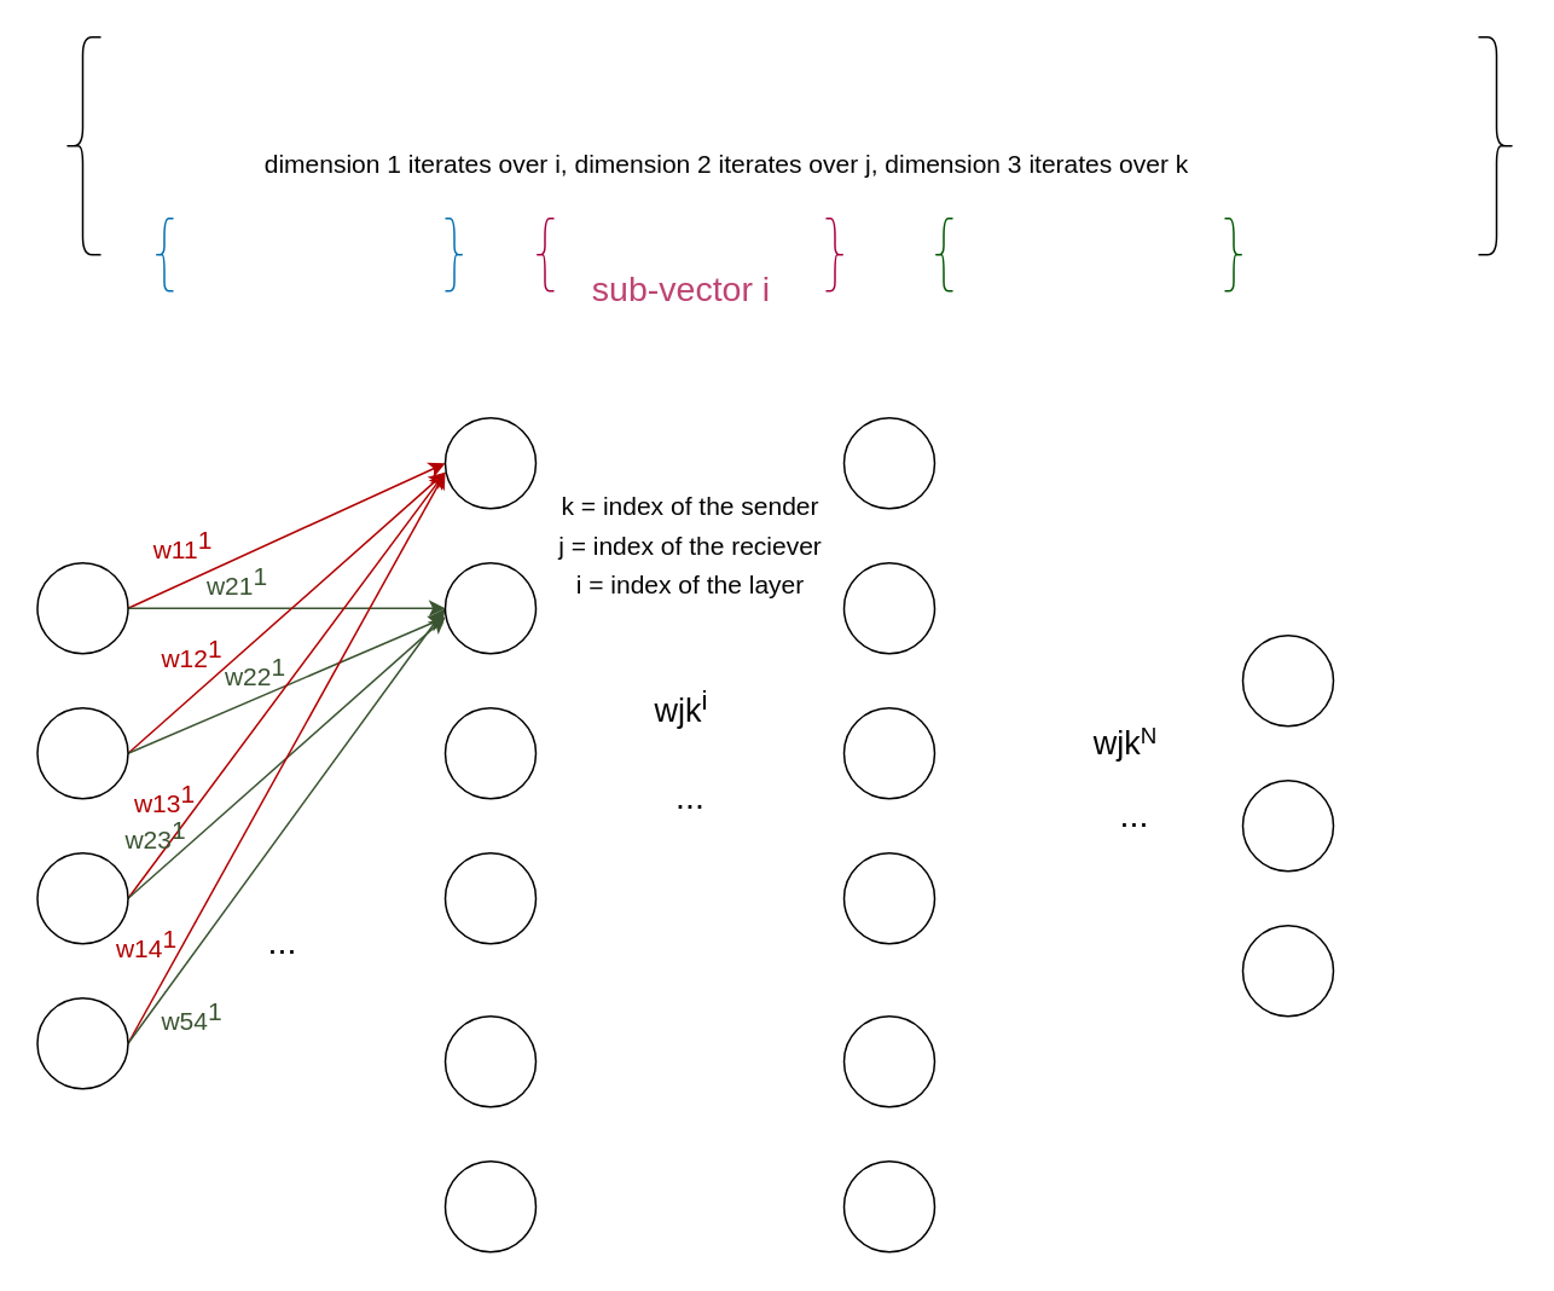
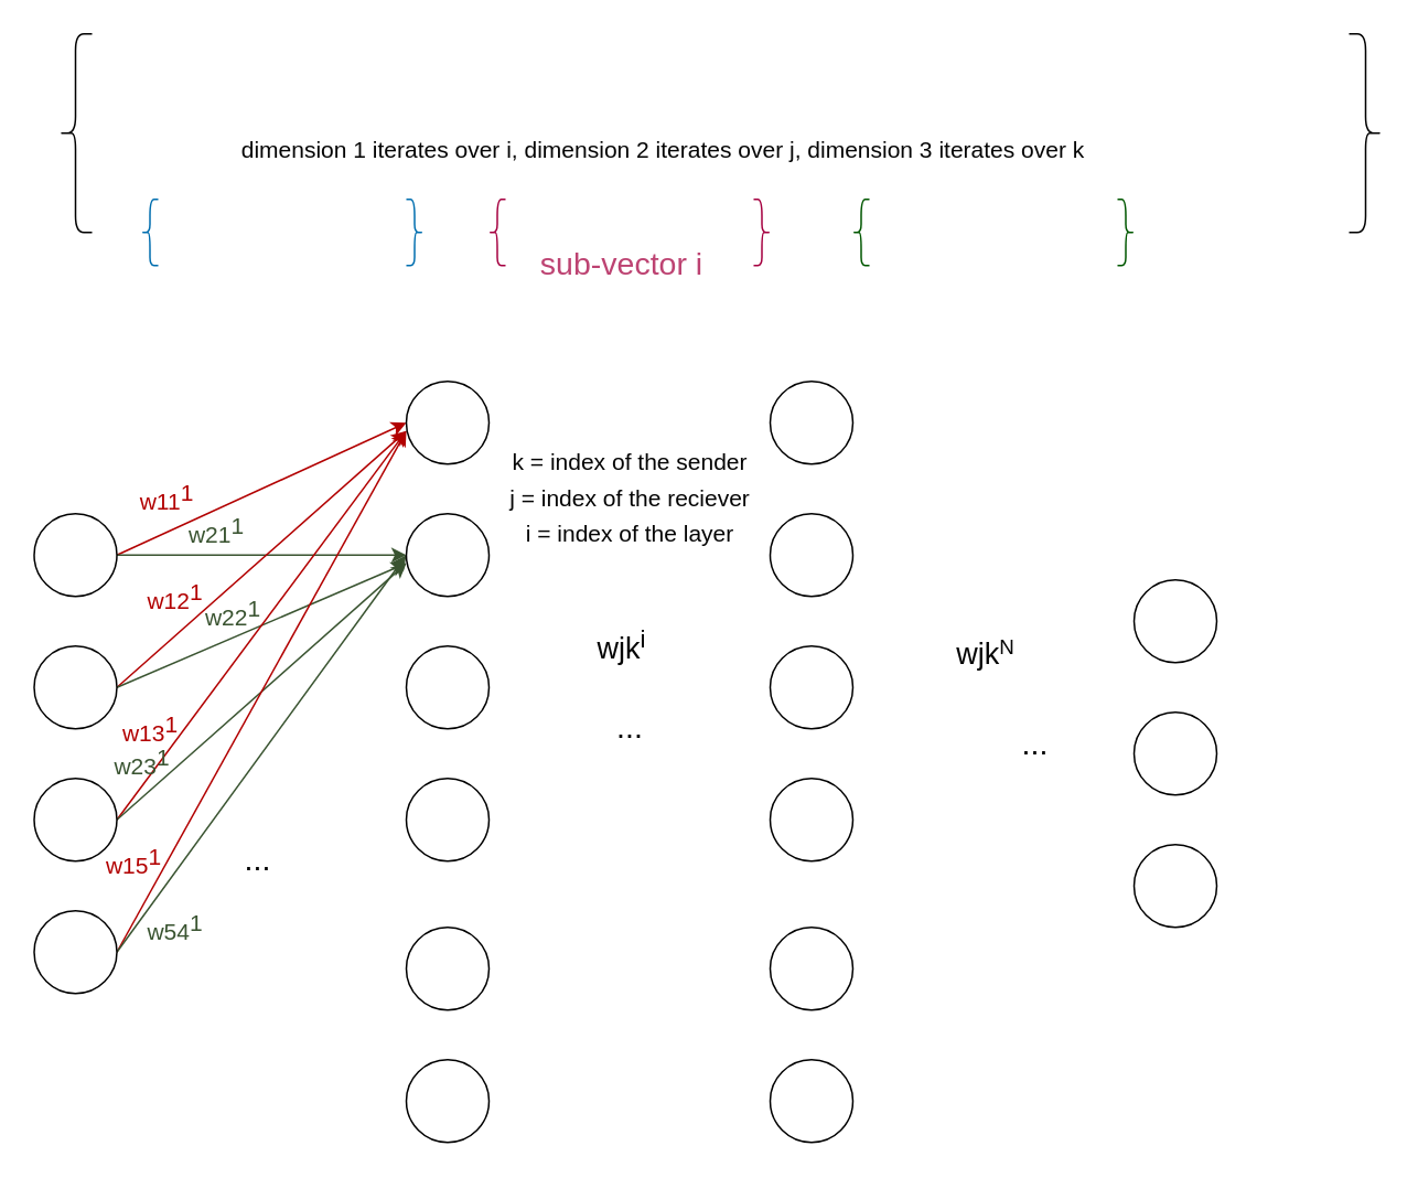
  <mxCell id="0" />
  <mxCell id="1" parent="0" />
  <mxCell id="2" value="" style="shape=curlyBracket;whiteSpace=wrap;html=1;rounded=1;labelPosition=left;verticalLabelPosition=middle;align=right;verticalAlign=middle;" vertex="1" parent="1"><mxGeometry x="35" y="20" width="20" height="120" as="geometry" /></mxCell>
  <mxCell id="3" value="" style="shape=curlyBracket;whiteSpace=wrap;html=1;rounded=1;flipH=1;labelPosition=right;verticalLabelPosition=middle;align=left;verticalAlign=middle;" vertex="1" parent="1"><mxGeometry x="815" y="20" width="20" height="120" as="geometry" /></mxCell>
  <mxCell id="4" value="" style="shape=curlyBracket;whiteSpace=wrap;html=1;rounded=1;labelPosition=left;verticalLabelPosition=middle;align=right;verticalAlign=middle;fillColor=#1ba1e2;fontColor=#ffffff;strokeColor=#006EAF;" vertex="1" parent="1"><mxGeometry x="85" y="120" width="10" height="40" as="geometry" /></mxCell>
  <mxCell id="5" value="" style="shape=curlyBracket;whiteSpace=wrap;html=1;rounded=1;flipH=1;labelPosition=right;verticalLabelPosition=middle;align=left;verticalAlign=middle;fillColor=#1ba1e2;fontColor=#ffffff;strokeColor=#006EAF;" vertex="1" parent="1"><mxGeometry x="245" y="120" width="10" height="40" as="geometry" /></mxCell>
  <mxCell id="6" style="edgeStyle=none;html=1;exitX=1;exitY=0.5;exitDx=0;exitDy=0;entryX=0;entryY=0.5;entryDx=0;entryDy=0;fillColor=#e51400;strokeColor=#B20000;" edge="1" parent="1" source="8" target="18"><mxGeometry relative="1" as="geometry" /></mxCell>
  <mxCell id="7" style="edgeStyle=none;html=1;exitX=1;exitY=0.5;exitDx=0;exitDy=0;fillColor=#6d8764;strokeColor=#3A5431;" edge="1" parent="1" source="8" target="19"><mxGeometry relative="1" as="geometry" /></mxCell>
  <mxCell id="8" value="" style="ellipse;whiteSpace=wrap;html=1;aspect=fixed;" vertex="1" parent="1"><mxGeometry x="20" y="310" width="50" height="50" as="geometry" /></mxCell>
  <mxCell id="9" style="edgeStyle=none;html=1;exitX=1;exitY=0.5;exitDx=0;exitDy=0;fillColor=#e51400;strokeColor=#B20000;" edge="1" parent="1" source="11"><mxGeometry relative="1" as="geometry"><mxPoint x="245" y="260" as="targetPoint" /></mxGeometry></mxCell>
  <mxCell id="10" style="edgeStyle=none;html=1;exitX=1;exitY=0.5;exitDx=0;exitDy=0;fillColor=#6d8764;strokeColor=#3A5431;" edge="1" parent="1" source="11"><mxGeometry relative="1" as="geometry"><mxPoint x="245" y="340" as="targetPoint" /></mxGeometry></mxCell>
  <mxCell id="11" value="" style="ellipse;whiteSpace=wrap;html=1;aspect=fixed;" vertex="1" parent="1"><mxGeometry x="20" y="390" width="50" height="50" as="geometry" /></mxCell>
  <mxCell id="12" style="edgeStyle=none;html=1;exitX=1;exitY=0.5;exitDx=0;exitDy=0;fillColor=#e51400;strokeColor=#B20000;" edge="1" parent="1" source="14"><mxGeometry relative="1" as="geometry"><mxPoint x="245" y="260" as="targetPoint" /></mxGeometry></mxCell>
  <mxCell id="13" style="edgeStyle=none;html=1;exitX=1;exitY=0.5;exitDx=0;exitDy=0;fillColor=#6d8764;strokeColor=#3A5431;" edge="1" parent="1" source="14"><mxGeometry relative="1" as="geometry"><mxPoint x="245" y="340" as="targetPoint" /></mxGeometry></mxCell>
  <mxCell id="14" value="" style="ellipse;whiteSpace=wrap;html=1;aspect=fixed;" vertex="1" parent="1"><mxGeometry x="20" y="470" width="50" height="50" as="geometry" /></mxCell>
  <mxCell id="15" style="edgeStyle=none;html=1;exitX=1;exitY=0.5;exitDx=0;exitDy=0;fillColor=#e51400;strokeColor=#B20000;" edge="1" parent="1" source="17"><mxGeometry relative="1" as="geometry"><mxPoint x="245" y="260" as="targetPoint" /></mxGeometry></mxCell>
  <mxCell id="16" style="edgeStyle=none;html=1;exitX=1;exitY=0.5;exitDx=0;exitDy=0;entryX=0;entryY=0.5;entryDx=0;entryDy=0;fillColor=#6d8764;strokeColor=#3A5431;" edge="1" parent="1" source="17" target="19"><mxGeometry relative="1" as="geometry" /></mxCell>
  <mxCell id="17" value="" style="ellipse;whiteSpace=wrap;html=1;aspect=fixed;" vertex="1" parent="1"><mxGeometry x="20" y="550" width="50" height="50" as="geometry" /></mxCell>
  <mxCell id="18" value="" style="ellipse;whiteSpace=wrap;html=1;aspect=fixed;" vertex="1" parent="1"><mxGeometry x="245" y="230" width="50" height="50" as="geometry" /></mxCell>
  <mxCell id="19" value="" style="ellipse;whiteSpace=wrap;html=1;aspect=fixed;" vertex="1" parent="1"><mxGeometry x="245" y="310" width="50" height="50" as="geometry" /></mxCell>
  <mxCell id="20" value="" style="ellipse;whiteSpace=wrap;html=1;aspect=fixed;" vertex="1" parent="1"><mxGeometry x="245" y="390" width="50" height="50" as="geometry" /></mxCell>
  <mxCell id="21" value="" style="ellipse;whiteSpace=wrap;html=1;aspect=fixed;" vertex="1" parent="1"><mxGeometry x="245" y="470" width="50" height="50" as="geometry" /></mxCell>
  <mxCell id="22" value="" style="ellipse;whiteSpace=wrap;html=1;aspect=fixed;" vertex="1" parent="1"><mxGeometry x="245" y="560" width="50" height="50" as="geometry" /></mxCell>
  <mxCell id="23" value="" style="ellipse;whiteSpace=wrap;html=1;aspect=fixed;" vertex="1" parent="1"><mxGeometry x="245" y="640" width="50" height="50" as="geometry" /></mxCell>
  <mxCell id="24" value="" style="ellipse;whiteSpace=wrap;html=1;aspect=fixed;" vertex="1" parent="1"><mxGeometry x="465" y="230" width="50" height="50" as="geometry" /></mxCell>
  <mxCell id="25" value="" style="ellipse;whiteSpace=wrap;html=1;aspect=fixed;" vertex="1" parent="1"><mxGeometry x="465" y="310" width="50" height="50" as="geometry" /></mxCell>
  <mxCell id="26" value="" style="ellipse;whiteSpace=wrap;html=1;aspect=fixed;" vertex="1" parent="1"><mxGeometry x="465" y="390" width="50" height="50" as="geometry" /></mxCell>
  <mxCell id="27" value="" style="ellipse;whiteSpace=wrap;html=1;aspect=fixed;" vertex="1" parent="1"><mxGeometry x="465" y="470" width="50" height="50" as="geometry" /></mxCell>
  <mxCell id="28" value="" style="ellipse;whiteSpace=wrap;html=1;aspect=fixed;" vertex="1" parent="1"><mxGeometry x="465" y="560" width="50" height="50" as="geometry" /></mxCell>
  <mxCell id="29" value="" style="ellipse;whiteSpace=wrap;html=1;aspect=fixed;" vertex="1" parent="1"><mxGeometry x="465" y="640" width="50" height="50" as="geometry" /></mxCell>
  <mxCell id="30" value="" style="ellipse;whiteSpace=wrap;html=1;aspect=fixed;" vertex="1" parent="1"><mxGeometry x="685" y="350" width="50" height="50" as="geometry" /></mxCell>
  <mxCell id="31" value="" style="ellipse;whiteSpace=wrap;html=1;aspect=fixed;" vertex="1" parent="1"><mxGeometry x="685" y="430" width="50" height="50" as="geometry" /></mxCell>
  <mxCell id="32" value="" style="ellipse;whiteSpace=wrap;html=1;aspect=fixed;" vertex="1" parent="1"><mxGeometry x="685" y="510" width="50" height="50" as="geometry" /></mxCell>
  <mxCell id="33" value="" style="shape=curlyBracket;whiteSpace=wrap;html=1;rounded=1;labelPosition=left;verticalLabelPosition=middle;align=right;verticalAlign=middle;fillColor=#d80073;fontColor=#ffffff;strokeColor=#A50040;" vertex="1" parent="1"><mxGeometry x="295" y="120" width="10" height="40" as="geometry" /></mxCell>
  <mxCell id="34" value="" style="shape=curlyBracket;whiteSpace=wrap;html=1;rounded=1;flipH=1;labelPosition=right;verticalLabelPosition=middle;align=left;verticalAlign=middle;fillColor=#d80073;fontColor=#ffffff;strokeColor=#A50040;" vertex="1" parent="1"><mxGeometry x="455" y="120" width="10" height="40" as="geometry" /></mxCell>
  <mxCell id="35" value="" style="shape=curlyBracket;whiteSpace=wrap;html=1;rounded=1;labelPosition=left;verticalLabelPosition=middle;align=right;verticalAlign=middle;fillColor=#008a00;fontColor=#ffffff;strokeColor=#005700;" vertex="1" parent="1"><mxGeometry x="515" y="120" width="10" height="40" as="geometry" /></mxCell>
  <mxCell id="36" value="" style="shape=curlyBracket;whiteSpace=wrap;html=1;rounded=1;flipH=1;labelPosition=right;verticalLabelPosition=middle;align=left;verticalAlign=middle;fillColor=#008a00;fontColor=#ffffff;strokeColor=#005700;" vertex="1" parent="1"><mxGeometry x="675" y="120" width="10" height="40" as="geometry" /></mxCell>
  <mxCell id="37" value="&lt;font style=&quot;font-size: 19px;&quot;&gt;...&lt;/font&gt;" style="text;html=1;align=center;verticalAlign=middle;resizable=0;points=[];autosize=1;strokeColor=none;fillColor=none;" vertex="1" parent="1"><mxGeometry x="135" y="500" width="40" height="40" as="geometry" /></mxCell>
  <mxCell id="38" value="sub-vector i" style="text;html=1;align=center;verticalAlign=middle;resizable=0;points=[];autosize=1;strokeColor=none;fillColor=none;fontSize=19;fontColor=#bd4372;" vertex="1" parent="1"><mxGeometry x="315" y="140" width="120" height="40" as="geometry" /></mxCell>
  <mxCell id="39" value="&lt;font color=&quot;#b20000&quot; style=&quot;font-size: 14px;&quot;&gt;w11&lt;sup style=&quot;font-size: 14px;&quot;&gt;1&lt;/sup&gt;&lt;/font&gt;" style="text;html=1;align=center;verticalAlign=middle;resizable=0;points=[];autosize=1;strokeColor=none;fillColor=none;fontSize=14;fontColor=#005700;" vertex="1" parent="1"><mxGeometry x="70" y="280" width="60" height="40" as="geometry" /></mxCell>
  <mxCell id="40" value="&lt;font style=&quot;font-size: 19px;&quot;&gt;...&lt;/font&gt;" style="text;html=1;align=center;verticalAlign=middle;resizable=0;points=[];autosize=1;strokeColor=none;fillColor=none;" vertex="1" parent="1"><mxGeometry x="360" y="420" width="40" height="40" as="geometry" /></mxCell>
  <mxCell id="41" value="&lt;font style=&quot;font-size: 19px;&quot;&gt;...&lt;/font&gt;" style="text;html=1;align=center;verticalAlign=middle;resizable=0;points=[];autosize=1;strokeColor=none;fillColor=none;" vertex="1" parent="1"><mxGeometry x="605" y="430" width="40" height="40" as="geometry" /></mxCell>
  <mxCell id="42" value="&lt;font color=&quot;#b20000&quot; style=&quot;font-size: 14px;&quot;&gt;w12&lt;sup style=&quot;font-size: 14px;&quot;&gt;1&lt;/sup&gt;&lt;/font&gt;" style="text;html=1;align=center;verticalAlign=middle;resizable=0;points=[];autosize=1;strokeColor=none;fillColor=none;fontSize=14;fontColor=#005700;" vertex="1" parent="1"><mxGeometry x="75" y="340" width="60" height="40" as="geometry" /></mxCell>
  <mxCell id="43" value="&lt;font color=&quot;#b20000&quot; style=&quot;font-size: 14px;&quot;&gt;w13&lt;sup style=&quot;font-size: 14px;&quot;&gt;1&lt;/sup&gt;&lt;/font&gt;" style="text;html=1;align=center;verticalAlign=middle;resizable=0;points=[];autosize=1;strokeColor=none;fillColor=none;fontSize=14;fontColor=#005700;" vertex="1" parent="1"><mxGeometry x="60" y="420" width="60" height="40" as="geometry" /></mxCell>
- <mxCell id="44" value="&lt;font color=&quot;#b20000&quot; style=&quot;font-size: 14px;&quot;&gt;w14&lt;sup style=&quot;font-size: 14px;&quot;&gt;1&lt;/sup&gt;&lt;/font&gt;" style="text;html=1;align=center;verticalAlign=middle;resizable=0;points=[];autosize=1;strokeColor=none;fillColor=none;fontSize=14;fontColor=#005700;" vertex="1" parent="1"><mxGeometry x="50" y="500" width="60" height="40" as="geometry" /></mxCell>
+ <mxCell id="44" value="&lt;font color=&quot;#b20000&quot; style=&quot;font-size: 14px;&quot;&gt;w15&lt;sup style=&quot;font-size: 14px;&quot;&gt;1&lt;/sup&gt;&lt;/font&gt;" style="text;html=1;align=center;verticalAlign=middle;resizable=0;points=[];autosize=1;strokeColor=none;fillColor=none;fontSize=14;fontColor=#005700;" vertex="1" parent="1"><mxGeometry x="50" y="500" width="60" height="40" as="geometry" /></mxCell>
  <mxCell id="45" value="&lt;font style=&quot;font-size: 14px;&quot;&gt;w21&lt;sup style=&quot;font-size: 14px;&quot;&gt;1&lt;/sup&gt;&lt;/font&gt;" style="text;html=1;align=center;verticalAlign=middle;resizable=0;points=[];autosize=1;strokeColor=none;fillColor=none;fontSize=14;fontColor=#3a5431;" vertex="1" parent="1"><mxGeometry x="100" y="300" width="60" height="40" as="geometry" /></mxCell>
  <mxCell id="46" value="&lt;font style=&quot;font-size: 14px;&quot;&gt;w22&lt;sup style=&quot;font-size: 14px;&quot;&gt;1&lt;/sup&gt;&lt;/font&gt;" style="text;html=1;align=center;verticalAlign=middle;resizable=0;points=[];autosize=1;strokeColor=none;fillColor=none;fontSize=14;fontColor=#3a5431;" vertex="1" parent="1"><mxGeometry x="110" y="350" width="60" height="40" as="geometry" /></mxCell>
  <mxCell id="47" value="&lt;font style=&quot;font-size: 14px;&quot;&gt;w23&lt;sup style=&quot;font-size: 14px;&quot;&gt;1&lt;/sup&gt;&lt;/font&gt;" style="text;html=1;align=center;verticalAlign=middle;resizable=0;points=[];autosize=1;strokeColor=none;fillColor=none;fontSize=14;fontColor=#3a5431;" vertex="1" parent="1"><mxGeometry x="55" y="440" width="60" height="40" as="geometry" /></mxCell>
  <mxCell id="48" value="&lt;font style=&quot;font-size: 14px;&quot;&gt;w54&lt;sup style=&quot;font-size: 14px;&quot;&gt;1&lt;/sup&gt;&lt;/font&gt;" style="text;html=1;align=center;verticalAlign=middle;resizable=0;points=[];autosize=1;strokeColor=none;fillColor=none;fontSize=14;fontColor=#3a5431;" vertex="1" parent="1"><mxGeometry x="75" y="540" width="60" height="40" as="geometry" /></mxCell>
  <mxCell id="49" value="&lt;font style=&quot;font-size: 18px;&quot;&gt;wjk&lt;sup style=&quot;&quot;&gt;i&lt;/sup&gt;&lt;/font&gt;" style="text;html=1;align=center;verticalAlign=middle;resizable=0;points=[];autosize=1;strokeColor=none;fillColor=none;fontSize=14;fontColor=#050505;" vertex="1" parent="1"><mxGeometry x="350" y="370" width="50" height="40" as="geometry" /></mxCell>
- <mxCell id="50" value="&lt;font style=&quot;font-size: 18px;&quot;&gt;wjk&lt;/font&gt;&lt;font style=&quot;font-size: 15px;&quot;&gt;&lt;sup&gt;N&lt;/sup&gt;&lt;/font&gt;" style="text;html=1;align=center;verticalAlign=middle;resizable=0;points=[];autosize=1;strokeColor=none;fillColor=none;fontSize=14;fontColor=#050505;" vertex="1" parent="1"><mxGeometry x="590" y="390" width="60" height="40" as="geometry" /></mxCell>
+ <mxCell id="50" value="&lt;font style=&quot;font-size: 18px;&quot;&gt;wjk&lt;/font&gt;&lt;font style=&quot;font-size: 15px;&quot;&gt;&lt;sup&gt;N&lt;/sup&gt;&lt;/font&gt;" style="text;html=1;align=center;verticalAlign=middle;resizable=0;points=[];autosize=1;strokeColor=none;fillColor=none;fontSize=14;fontColor=#050505;" vertex="1" parent="1"><mxGeometry x="565" y="375" width="60" height="40" as="geometry" /></mxCell>
  <mxCell id="51" value="&lt;span style=&quot;font-size: 14px;&quot;&gt;k = index of the sender&lt;br&gt;j = index of the reciever&lt;br&gt;i = index of the layer&lt;br&gt;&lt;/span&gt;" style="text;html=1;align=center;verticalAlign=middle;resizable=0;points=[];autosize=1;strokeColor=none;fillColor=none;fontSize=18;fontColor=#050505;" vertex="1" parent="1"><mxGeometry x="295" y="260" width="170" height="80" as="geometry" /></mxCell>
  <mxCell id="52" value="&lt;span style=&quot;font-size: 14px;&quot;&gt;dimension 1 iterates over i, dimension 2 iterates over j, dimension 3 iterates over k&lt;/span&gt;" style="text;html=1;align=center;verticalAlign=middle;resizable=0;points=[];autosize=1;strokeColor=none;fillColor=none;fontSize=29;fontColor=#050505;" vertex="1" parent="1"><mxGeometry x="135" y="60" width="530" height="50" as="geometry" /></mxCell>
